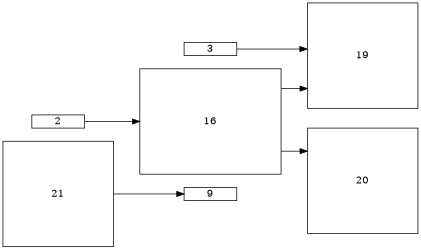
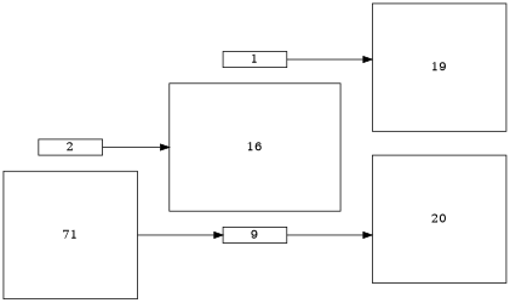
  digraph {
    rankdir=LR
    splines=ortho
    node [fixedsize=true shape=box]
-   1 [height=0.25 width=1.0 label=3]
+   1 [height=0.25 width=1.0]
    19 [height=2.0 width=2.1]
    2 [height=0.25 width=1.0]
    16 [height=2.0 width=2.6833333333333336]
    20 [height=2.0 width=2.1]
    n6 [height=0.25 label=9 width=1.0]
-   21 [height=2.0 width=2.1]
+   21 [height=2.0 width=2.1 label=71]
    1 -> 19
    2 -> 16
-   16 -> 19
-   16 -> 20
+   n6 -> 20
    21 -> n6
  }
